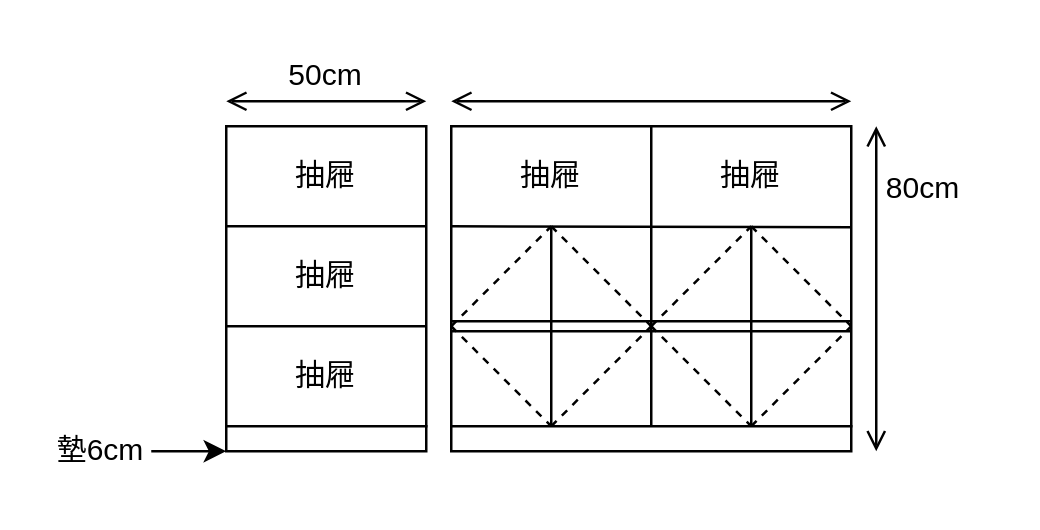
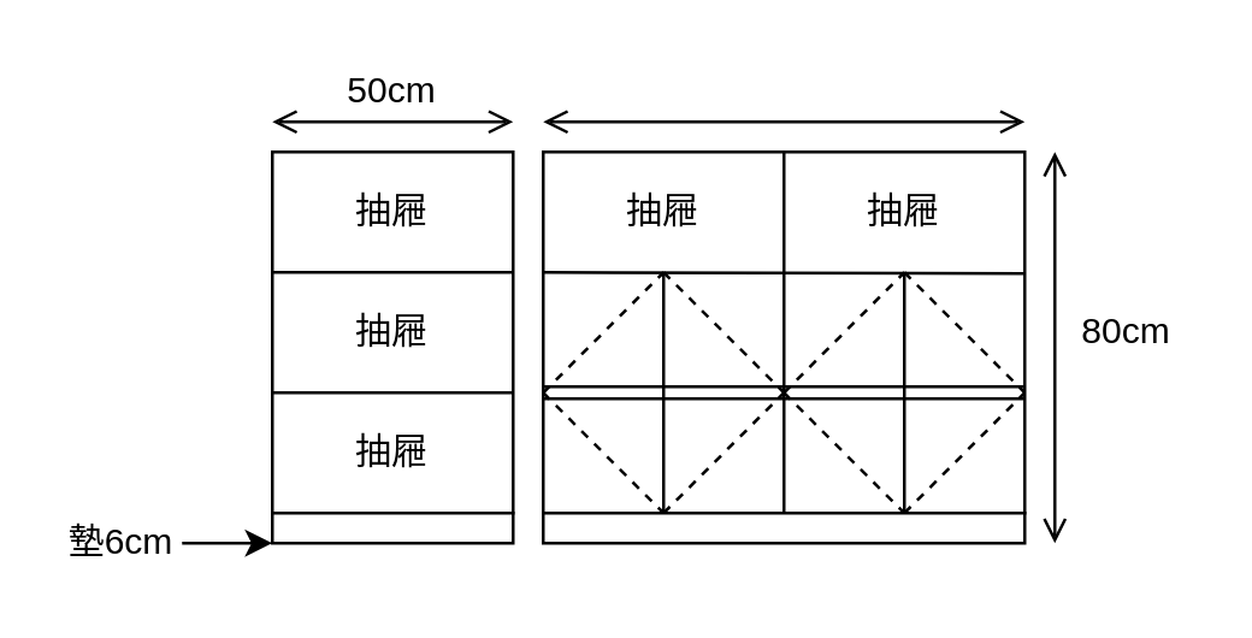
  <mxCell id="0" />
  <mxCell id="1" parent="0" />
  <mxCell id="2" value="" style="rounded=0;whiteSpace=wrap;html=1;" parent="1" vertex="1"><mxGeometry x="90" y="50" width="80" height="120" as="geometry" /></mxCell>
  <mxCell id="3" value="" style="rounded=0;whiteSpace=wrap;html=1;" parent="1" vertex="1"><mxGeometry x="180" y="50" width="160" height="120" as="geometry" /></mxCell>
  <mxCell id="4" value="" style="endArrow=open;startArrow=open;html=1;startFill=0;endFill=0;" parent="1" edge="1"><mxGeometry width="50" height="50" relative="1" as="geometry"><mxPoint x="90" y="40" as="sourcePoint" /><mxPoint x="170" y="40" as="targetPoint" /></mxGeometry></mxCell>
  <mxCell id="5" value="" style="endArrow=open;startArrow=open;html=1;startFill=0;endFill=0;" parent="1" edge="1"><mxGeometry width="50" height="50" relative="1" as="geometry"><mxPoint x="180" y="40" as="sourcePoint" /><mxPoint x="340" y="40" as="targetPoint" /></mxGeometry></mxCell>
  <mxCell id="6" value="50cm" style="text;html=1;strokeColor=none;fillColor=none;align=center;verticalAlign=middle;whiteSpace=wrap;rounded=0;" parent="1" vertex="1"><mxGeometry x="110" y="20" width="40" height="20" as="geometry" /></mxCell>
  <mxCell id="7" value="" style="endArrow=none;html=1;exitX=0.5;exitY=1;exitDx=0;exitDy=0;" parent="1" source="3" edge="1"><mxGeometry width="50" height="50" relative="1" as="geometry"><mxPoint x="210" y="100" as="sourcePoint" /><mxPoint x="260" y="50" as="targetPoint" /></mxGeometry></mxCell>
  <mxCell id="8" value="" style="endArrow=none;html=1;entryX=0.999;entryY=0.337;entryDx=0;entryDy=0;entryPerimeter=0;" parent="1" target="3" edge="1"><mxGeometry width="50" height="50" relative="1" as="geometry"><mxPoint x="180" y="90" as="sourcePoint" /><mxPoint x="230" y="40" as="targetPoint" /></mxGeometry></mxCell>
  <mxCell id="9" value="" style="endArrow=none;html=1;" parent="1" edge="1"><mxGeometry width="50" height="50" relative="1" as="geometry"><mxPoint x="90" y="90" as="sourcePoint" /><mxPoint x="170" y="90" as="targetPoint" /></mxGeometry></mxCell>
  <mxCell id="10" value="" style="endArrow=none;html=1;" parent="1" edge="1"><mxGeometry width="50" height="50" relative="1" as="geometry"><mxPoint x="90" y="130" as="sourcePoint" /><mxPoint x="170" y="130" as="targetPoint" /></mxGeometry></mxCell>
  <mxCell id="11" value="" style="endArrow=none;html=1;exitX=0.25;exitY=1;exitDx=0;exitDy=0;" parent="1" source="3" edge="1"><mxGeometry width="50" height="50" relative="1" as="geometry"><mxPoint x="190" y="140" as="sourcePoint" /><mxPoint x="220" y="90" as="targetPoint" /></mxGeometry></mxCell>
  <mxCell id="12" value="" style="endArrow=none;html=1;exitX=0.25;exitY=1;exitDx=0;exitDy=0;" parent="1" edge="1"><mxGeometry width="50" height="50" relative="1" as="geometry"><mxPoint x="300" y="170" as="sourcePoint" /><mxPoint x="300" y="90" as="targetPoint" /></mxGeometry></mxCell>
  <mxCell id="13" value="" style="endArrow=none;dashed=1;html=1;" parent="1" edge="1"><mxGeometry width="50" height="50" relative="1" as="geometry"><mxPoint x="180" y="130" as="sourcePoint" /><mxPoint x="220" y="90" as="targetPoint" /></mxGeometry></mxCell>
  <mxCell id="14" value="" style="endArrow=none;dashed=1;html=1;" parent="1" edge="1"><mxGeometry width="50" height="50" relative="1" as="geometry"><mxPoint x="260" y="130" as="sourcePoint" /><mxPoint x="300" y="90" as="targetPoint" /></mxGeometry></mxCell>
  <mxCell id="15" value="" style="endArrow=none;dashed=1;html=1;" parent="1" edge="1"><mxGeometry width="50" height="50" relative="1" as="geometry"><mxPoint x="220" y="170" as="sourcePoint" /><mxPoint x="260" y="130" as="targetPoint" /></mxGeometry></mxCell>
  <mxCell id="16" value="" style="endArrow=none;dashed=1;html=1;" parent="1" edge="1"><mxGeometry width="50" height="50" relative="1" as="geometry"><mxPoint x="300" y="170" as="sourcePoint" /><mxPoint x="340" y="130" as="targetPoint" /></mxGeometry></mxCell>
  <mxCell id="17" value="" style="endArrow=none;dashed=1;html=1;" parent="1" edge="1"><mxGeometry width="50" height="50" relative="1" as="geometry"><mxPoint x="220" y="90" as="sourcePoint" /><mxPoint x="260" y="130" as="targetPoint" /></mxGeometry></mxCell>
  <mxCell id="18" value="" style="endArrow=none;dashed=1;html=1;" parent="1" edge="1"><mxGeometry width="50" height="50" relative="1" as="geometry"><mxPoint x="180" y="130" as="sourcePoint" /><mxPoint x="220" y="170" as="targetPoint" /></mxGeometry></mxCell>
  <mxCell id="19" value="" style="endArrow=none;dashed=1;html=1;" parent="1" edge="1"><mxGeometry width="50" height="50" relative="1" as="geometry"><mxPoint x="300" y="90" as="sourcePoint" /><mxPoint x="340" y="130" as="targetPoint" /></mxGeometry></mxCell>
  <mxCell id="20" value="" style="endArrow=none;dashed=1;html=1;" parent="1" edge="1"><mxGeometry width="50" height="50" relative="1" as="geometry"><mxPoint x="260" y="130" as="sourcePoint" /><mxPoint x="300" y="170" as="targetPoint" /></mxGeometry></mxCell>
  <mxCell id="21" value="" style="rounded=0;whiteSpace=wrap;html=1;" parent="1" vertex="1"><mxGeometry x="90" y="170" width="80" height="10" as="geometry" /></mxCell>
  <mxCell id="22" value="" style="rounded=0;whiteSpace=wrap;html=1;" parent="1" vertex="1"><mxGeometry x="180" y="170" width="160" height="10" as="geometry" /></mxCell>
  <mxCell id="23" value="" style="endArrow=open;startArrow=open;html=1;startFill=0;endFill=0;" parent="1" edge="1"><mxGeometry width="50" height="50" relative="1" as="geometry"><mxPoint x="350" y="50" as="sourcePoint" /><mxPoint x="350" y="180" as="targetPoint" /></mxGeometry></mxCell>
- <mxCell id="24" value="80cm" style="text;html=1;strokeColor=none;fillColor=none;align=center;verticalAlign=middle;whiteSpace=wrap;rounded=0;" parent="1" vertex="1"><mxGeometry x="349" y="65" width="40" height="20" as="geometry" /></mxCell>
+ <mxCell id="24" value="80cm" style="text;html=1;strokeColor=none;fillColor=none;align=center;verticalAlign=middle;whiteSpace=wrap;rounded=0;" parent="1" vertex="1"><mxGeometry x="354" y="100" width="40" height="20" as="geometry" /></mxCell>
  <mxCell id="25" value="抽屜" style="text;html=1;strokeColor=none;fillColor=none;align=center;verticalAlign=middle;whiteSpace=wrap;rounded=0;" parent="1" vertex="1"><mxGeometry x="110" y="60" width="40" height="20" as="geometry" /></mxCell>
  <mxCell id="26" value="抽屜" style="text;html=1;strokeColor=none;fillColor=none;align=center;verticalAlign=middle;whiteSpace=wrap;rounded=0;" parent="1" vertex="1"><mxGeometry x="110" y="100" width="40" height="20" as="geometry" /></mxCell>
  <mxCell id="27" value="抽屜" style="text;html=1;strokeColor=none;fillColor=none;align=center;verticalAlign=middle;whiteSpace=wrap;rounded=0;" parent="1" vertex="1"><mxGeometry x="110" y="140" width="40" height="20" as="geometry" /></mxCell>
  <mxCell id="28" value="抽屜" style="text;html=1;strokeColor=none;fillColor=none;align=center;verticalAlign=middle;whiteSpace=wrap;rounded=0;" parent="1" vertex="1"><mxGeometry x="280" y="60" width="40" height="20" as="geometry" /></mxCell>
  <mxCell id="29" value="抽屜" style="text;html=1;strokeColor=none;fillColor=none;align=center;verticalAlign=middle;whiteSpace=wrap;rounded=0;" parent="1" vertex="1"><mxGeometry x="200" y="60" width="40" height="20" as="geometry" /></mxCell>
  <mxCell id="30" value="墊6cm" style="text;html=1;strokeColor=none;fillColor=none;align=center;verticalAlign=middle;whiteSpace=wrap;rounded=0;" parent="1" vertex="1"><mxGeometry x="20" y="170" width="40" height="20" as="geometry" /></mxCell>
  <mxCell id="31" value="" style="endArrow=classic;html=1;" parent="1" edge="1"><mxGeometry width="50" height="50" relative="1" as="geometry"><mxPoint x="60" y="180" as="sourcePoint" /><mxPoint x="90" y="180" as="targetPoint" /></mxGeometry></mxCell>
  <mxCell id="32" value="" style="shape=link;html=1;startArrow=open;startFill=0;endArrow=open;endFill=0;" parent="1" edge="1"><mxGeometry width="100" relative="1" as="geometry"><mxPoint x="180" y="130" as="sourcePoint" /><mxPoint x="340" y="130" as="targetPoint" /></mxGeometry></mxCell>
